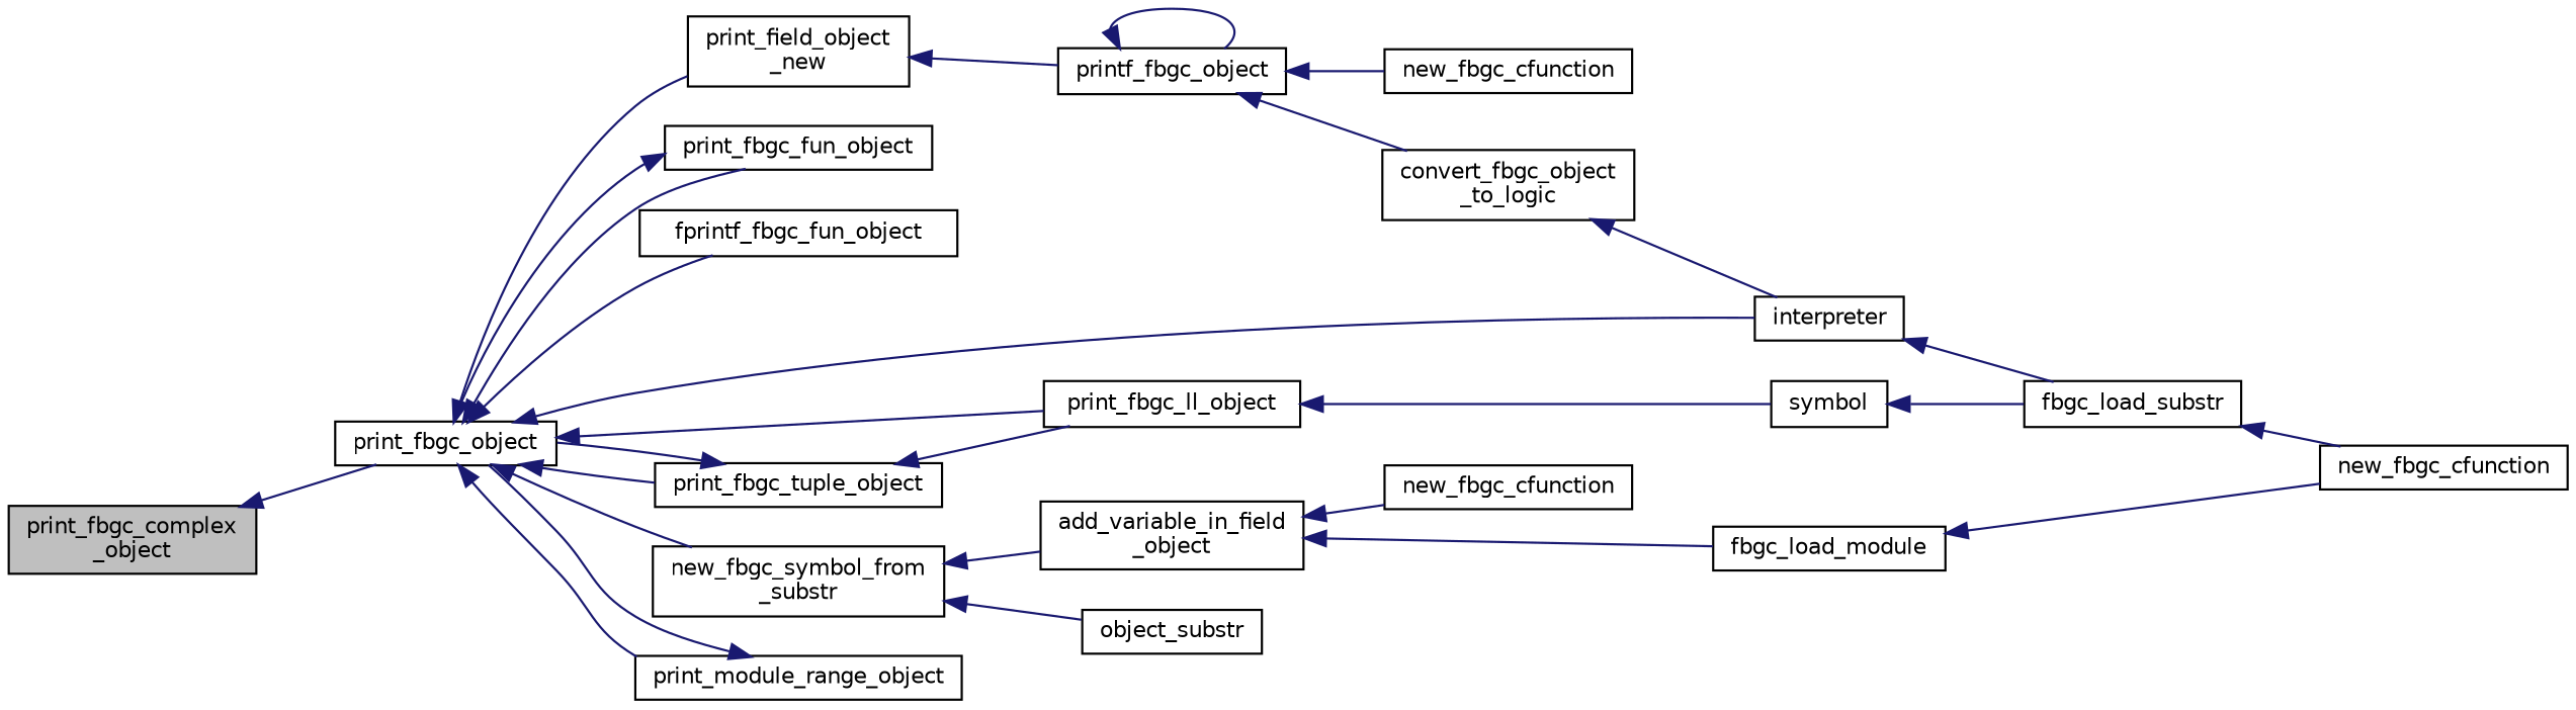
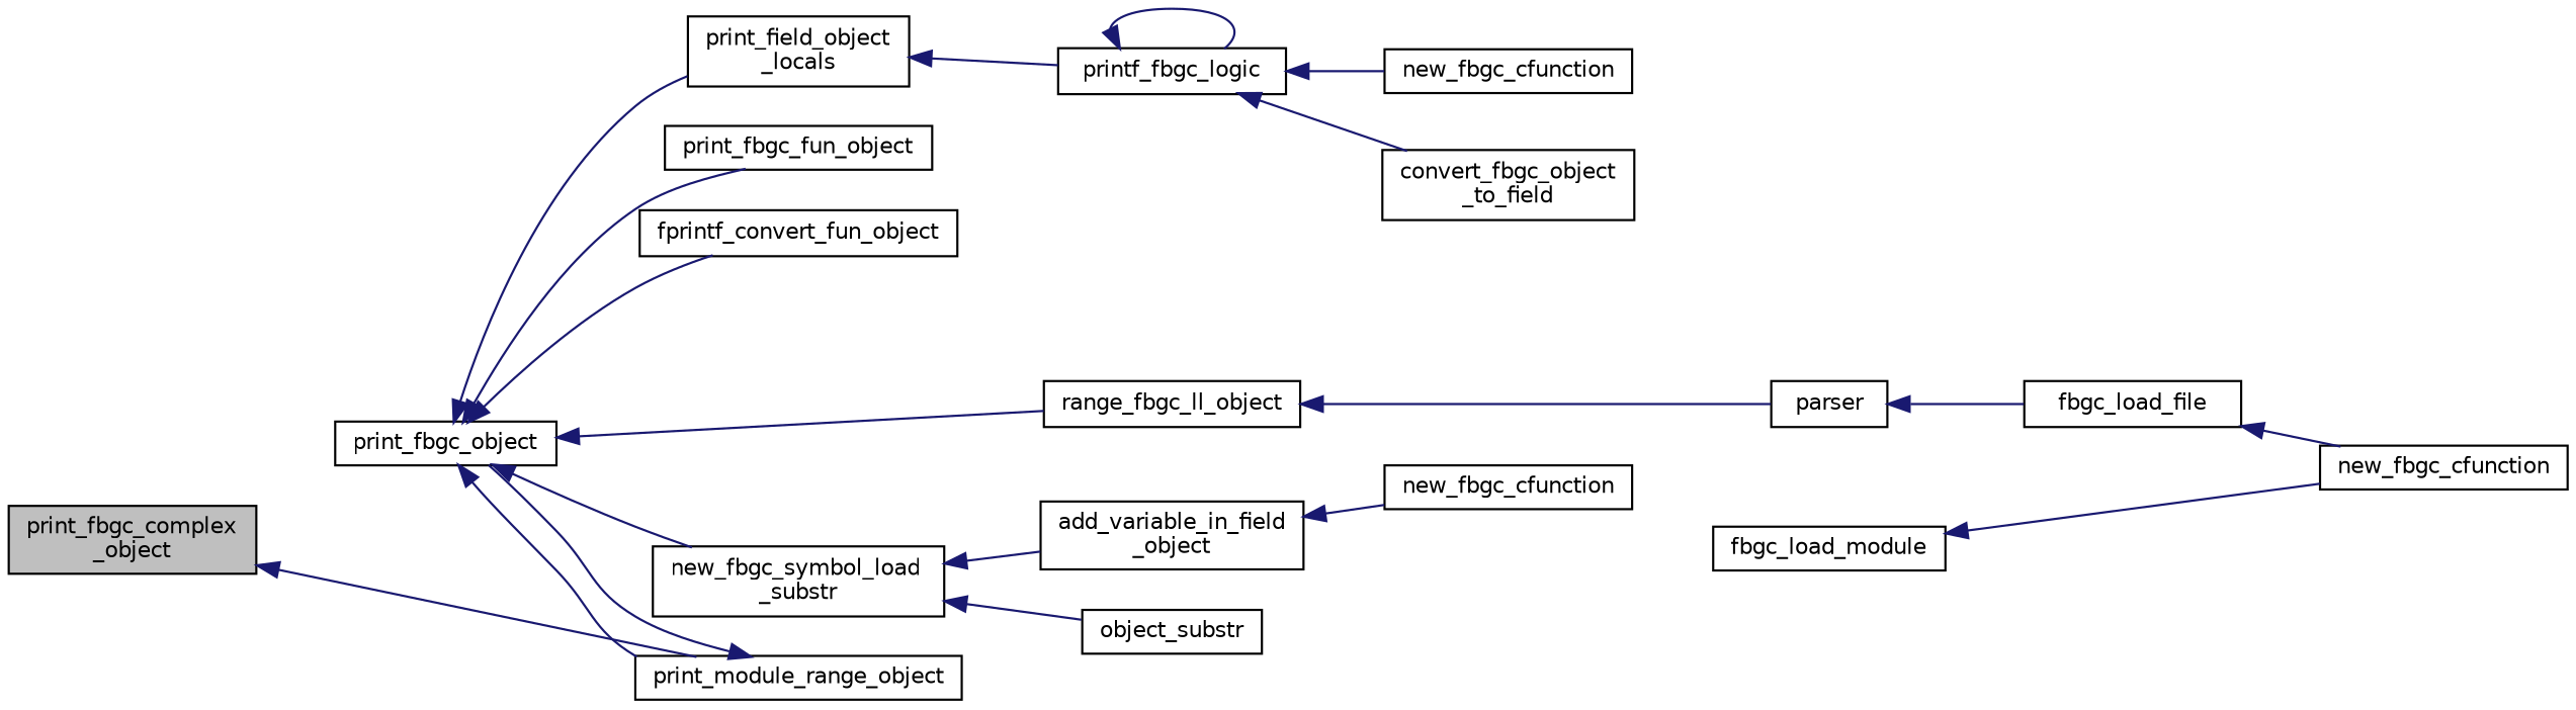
  digraph {
    rankdir=LR
    node [color=black fillcolor=white fontname=Helvetica fontsize=10 shape=record style=filled]
    edge [color=midnightblue dir=back fontname=Helvetica fontsize=10 labelfontname=Helvetica labelfontsize=10 style=solid]
    n1 [fillcolor=grey75 fontcolor=black height=0.2 label="print_fbgc_complex\l_object" width=0.4]
    n2 [height=0.2 label=print_fbgc_object width=0.4]
-   n3 [height=0.2 label="print_field_object\l_new" width=0.4]
+   n3 [height=0.2 label="print_field_object\l_locals" width=0.4]
    n4 [height=0.2 label=print_fbgc_fun_object width=0.4]
-   n5 [height=0.2 label=fprintf_fbgc_fun_object width=0.4]
-   n6 [height=0.2 label=interpreter width=0.4]
-   n7 [height=0.2 label=print_fbgc_ll_object width=0.4]
+   n5 [height=0.2 label=fprintf_convert_fun_object width=0.4]
+   n7 [height=0.2 label=range_fbgc_ll_object width=0.4]
    n8 [height=0.2 label=print_module_range_object width=0.4]
-   n9 [height=0.2 label="new_fbgc_symbol_from\l_substr" width=0.4]
-   n10 [height=0.2 label=print_fbgc_tuple_object width=0.4]
-   n11 [height=0.2 label=printf_fbgc_object width=0.4]
-   n12 [height=0.2 label=fbgc_load_substr width=0.4]
-   n13 [height=0.2 label=symbol width=0.4]
+   n9 [height=0.2 label="new_fbgc_symbol_load\l_substr" width=0.4]
+   n11 [height=0.2 label=printf_fbgc_logic width=0.4]
+   n12 [height=0.2 label=fbgc_load_file width=0.4]
+   n13 [height=0.2 label=parser width=0.4]
    n14 [height=0.2 label="add_variable_in_field\l_object" width=0.4]
    n15 [height=0.2 label=object_substr width=0.4]
    n16 [height=0.2 label=new_fbgc_cfunction width=0.4]
-   n17 [height=0.2 label="convert_fbgc_object\l_to_logic" width=0.4]
+   n17 [height=0.2 label="convert_fbgc_object\l_to_field" width=0.4]
    n18 [height=0.2 label=new_fbgc_cfunction width=0.4]
    n19 [height=0.2 label=new_fbgc_cfunction width=0.4]
    n20 [height=0.2 label=fbgc_load_module width=0.4]
-   n1 -> n2
+   n1 -> n8
    n2 -> n3
    n2 -> n4
    n2 -> n5
-   n2 -> n6
    n2 -> n7
    n2 -> n8
    n2 -> n9
-   n2 -> n10
    n3 -> n11
-   n4 -> n2
-   n6 -> n12
    n7 -> n13
    n8 -> n2
    n9 -> n14
    n9 -> n15
-   n10 -> n2
-   n10 -> n7
    n11 -> n11
    n11 -> n16
    n11 -> n17
    n12 -> n18
    n13 -> n12
    n14 -> n19
-   n14 -> n20
-   n17 -> n6
    n20 -> n18
  }
